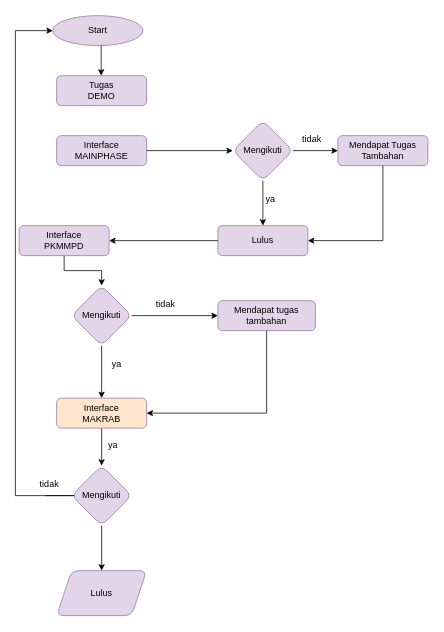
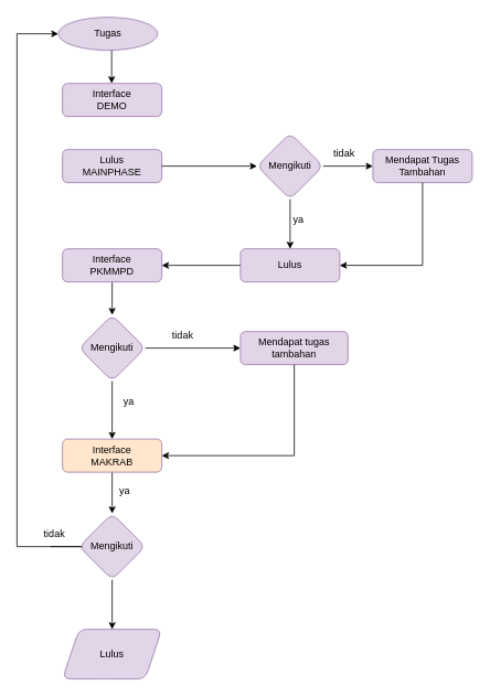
  <mxCell id="0" />
  <mxCell id="1" parent="0" />
- <mxCell id="2" value="Start" style="ellipse;whiteSpace=wrap;html=1;fillColor=#e1d5e7;strokeColor=#9673a6;" vertex="1" parent="1"><mxGeometry x="70" y="20" width="120" height="40" as="geometry" /></mxCell>
+ <mxCell id="2" value="Tugas" style="ellipse;whiteSpace=wrap;html=1;fillColor=#e1d5e7;strokeColor=#9673a6;" vertex="1" parent="1"><mxGeometry x="70" y="20" width="120" height="40" as="geometry" /></mxCell>
  <mxCell id="3" value="" style="endArrow=classic;html=1;rounded=0;" edge="1" parent="1"><mxGeometry width="50" height="50" relative="1" as="geometry"><mxPoint x="134.41" y="60" as="sourcePoint" /><mxPoint x="134.41" y="100" as="targetPoint" /></mxGeometry></mxCell>
- <mxCell id="4" value="Tugas&lt;div&gt;DEMO&lt;/div&gt;" style="rounded=1;whiteSpace=wrap;html=1;fillColor=#e1d5e7;strokeColor=#9673a6;" vertex="1" parent="1"><mxGeometry x="75" y="100" width="120" height="40" as="geometry" /></mxCell>
- <mxCell id="5" value="Interface&lt;div&gt;MAINPHASE&lt;/div&gt;" style="rounded=1;whiteSpace=wrap;html=1;fillColor=#e1d5e7;strokeColor=#9673a6;" vertex="1" parent="1"><mxGeometry x="75" y="180" width="120" height="40" as="geometry" /></mxCell>
+ <mxCell id="4" value="Interface&lt;div&gt;DEMO&lt;/div&gt;" style="rounded=1;whiteSpace=wrap;html=1;fillColor=#e1d5e7;strokeColor=#9673a6;" vertex="1" parent="1"><mxGeometry x="75" y="100" width="120" height="40" as="geometry" /></mxCell>
+ <mxCell id="5" value="Lulus&lt;div&gt;MAINPHASE&lt;/div&gt;" style="rounded=1;whiteSpace=wrap;html=1;fillColor=#e1d5e7;strokeColor=#9673a6;" vertex="1" parent="1"><mxGeometry x="75" y="180" width="120" height="40" as="geometry" /></mxCell>
  <mxCell id="6" value="" style="edgeStyle=orthogonalEdgeStyle;rounded=0;orthogonalLoop=1;jettySize=auto;html=1;" edge="1" parent="1" source="7" target="10"><mxGeometry relative="1" as="geometry" /></mxCell>
  <mxCell id="7" value="Mengikuti" style="rhombus;whiteSpace=wrap;html=1;rounded=1;fillColor=#e1d5e7;strokeColor=#9673a6;" vertex="1" parent="1"><mxGeometry x="310" y="160" width="80" height="80" as="geometry" /></mxCell>
  <mxCell id="8" value="Mendapat Tugas Tambahan" style="whiteSpace=wrap;html=1;rounded=1;fillColor=#e1d5e7;strokeColor=#9673a6;" vertex="1" parent="1"><mxGeometry x="450" y="180" width="120" height="40" as="geometry" /></mxCell>
  <mxCell id="9" value="ya" style="text;html=1;align=center;verticalAlign=middle;resizable=0;points=[];autosize=1;strokeColor=none;fillColor=none;" vertex="1" parent="1"><mxGeometry x="340" y="250" width="40" height="30" as="geometry" /></mxCell>
  <mxCell id="10" value="Lulus" style="rounded=1;whiteSpace=wrap;html=1;fillColor=#e1d5e7;strokeColor=#9673a6;" vertex="1" parent="1"><mxGeometry x="290" y="300" width="120" height="40" as="geometry" /></mxCell>
  <mxCell id="11" value="" style="endArrow=classic;html=1;rounded=0;exitX=0;exitY=0.5;exitDx=0;exitDy=0;entryX=1;entryY=0.5;entryDx=0;entryDy=0;" edge="1" parent="1" source="10" target="13"><mxGeometry width="50" height="50" relative="1" as="geometry"><mxPoint x="130" y="319.41" as="sourcePoint" /><mxPoint x="230" y="320" as="targetPoint" /></mxGeometry></mxCell>
  <mxCell id="12" value="" style="edgeStyle=orthogonalEdgeStyle;rounded=0;orthogonalLoop=1;jettySize=auto;html=1;" edge="1" parent="1" source="13" target="16"><mxGeometry relative="1" as="geometry" /></mxCell>
- <mxCell id="13" value="Interface&lt;div&gt;PKMMPD&lt;/div&gt;" style="rounded=1;whiteSpace=wrap;html=1;fillColor=#e1d5e7;strokeColor=#9673a6;" vertex="1" parent="1"><mxGeometry x="25" y="300" width="120" height="40" as="geometry" /></mxCell>
+ <mxCell id="13" value="Interface&lt;div&gt;PKMMPD&lt;/div&gt;" style="rounded=1;whiteSpace=wrap;html=1;fillColor=#e1d5e7;strokeColor=#9673a6;" vertex="1" parent="1"><mxGeometry x="75" y="300" width="120" height="40" as="geometry" /></mxCell>
  <mxCell id="14" value="" style="edgeStyle=orthogonalEdgeStyle;rounded=0;orthogonalLoop=1;jettySize=auto;html=1;" edge="1" parent="1" source="16" target="17"><mxGeometry relative="1" as="geometry" /></mxCell>
  <mxCell id="15" value="" style="edgeStyle=orthogonalEdgeStyle;rounded=0;orthogonalLoop=1;jettySize=auto;html=1;" edge="1" parent="1" source="16" target="21"><mxGeometry relative="1" as="geometry" /></mxCell>
  <mxCell id="16" value="Mengikuti" style="rhombus;whiteSpace=wrap;html=1;fillColor=#e1d5e7;strokeColor=#9673a6;rounded=1;" vertex="1" parent="1"><mxGeometry x="95" y="380" width="80" height="80" as="geometry" /></mxCell>
  <mxCell id="17" value="Mendapat tugas tambahan" style="whiteSpace=wrap;html=1;fillColor=#e1d5e7;strokeColor=#9673a6;rounded=1;" vertex="1" parent="1"><mxGeometry x="290" y="400" width="130" height="40" as="geometry" /></mxCell>
  <mxCell id="18" value="ya" style="text;html=1;align=center;verticalAlign=middle;resizable=0;points=[];autosize=1;strokeColor=none;fillColor=none;" vertex="1" parent="1"><mxGeometry x="135" y="470" width="40" height="30" as="geometry" /></mxCell>
  <mxCell id="19" value="tidak" style="text;html=1;align=center;verticalAlign=middle;resizable=0;points=[];autosize=1;strokeColor=none;fillColor=none;" vertex="1" parent="1"><mxGeometry x="390" y="170" width="50" height="30" as="geometry" /></mxCell>
  <mxCell id="20" value="" style="edgeStyle=orthogonalEdgeStyle;rounded=0;orthogonalLoop=1;jettySize=auto;html=1;" edge="1" parent="1" source="21" target="29"><mxGeometry relative="1" as="geometry" /></mxCell>
  <mxCell id="21" value="Interface&lt;div&gt;MAKRAB&lt;/div&gt;" style="whiteSpace=wrap;html=1;fillColor=#ffe6cc;strokeColor=#9673a6;rounded=1;" vertex="1" parent="1"><mxGeometry x="75" y="530" width="120" height="40" as="geometry" /></mxCell>
  <mxCell id="22" value="" style="endArrow=classic;html=1;rounded=0;entryX=1;entryY=0.5;entryDx=0;entryDy=0;exitX=0.5;exitY=1;exitDx=0;exitDy=0;" edge="1" parent="1" source="17" target="21"><mxGeometry width="50" height="50" relative="1" as="geometry"><mxPoint x="310" y="450" as="sourcePoint" /><mxPoint x="210" y="540" as="targetPoint" /><Array as="points"><mxPoint x="355" y="550" /></Array></mxGeometry></mxCell>
  <mxCell id="23" value="" style="endArrow=classic;html=1;rounded=0;" edge="1" parent="1" target="7"><mxGeometry width="50" height="50" relative="1" as="geometry"><mxPoint x="195" y="200" as="sourcePoint" /><mxPoint x="245" y="150" as="targetPoint" /></mxGeometry></mxCell>
  <mxCell id="24" value="" style="endArrow=classic;html=1;rounded=0;entryX=0;entryY=0.5;entryDx=0;entryDy=0;" edge="1" parent="1" source="7" target="8"><mxGeometry width="50" height="50" relative="1" as="geometry"><mxPoint x="400" y="200" as="sourcePoint" /><mxPoint x="430" y="150" as="targetPoint" /></mxGeometry></mxCell>
  <mxCell id="25" value="" style="endArrow=classic;html=1;rounded=0;entryX=1;entryY=0.5;entryDx=0;entryDy=0;" edge="1" parent="1" target="10"><mxGeometry width="50" height="50" relative="1" as="geometry"><mxPoint x="510" y="220" as="sourcePoint" /><mxPoint x="560" y="170" as="targetPoint" /><Array as="points"><mxPoint x="510" y="320" /></Array></mxGeometry></mxCell>
  <mxCell id="26" value="tidak" style="text;html=1;align=center;verticalAlign=middle;resizable=0;points=[];autosize=1;strokeColor=none;fillColor=none;" vertex="1" parent="1"><mxGeometry x="195" y="390" width="50" height="30" as="geometry" /></mxCell>
  <mxCell id="27" value="" style="edgeStyle=orthogonalEdgeStyle;rounded=0;orthogonalLoop=1;jettySize=auto;html=1;" edge="1" parent="1" source="29" target="30"><mxGeometry relative="1" as="geometry" /></mxCell>
  <mxCell id="28" value="" style="edgeStyle=orthogonalEdgeStyle;rounded=0;orthogonalLoop=1;jettySize=auto;html=1;" edge="1" parent="1" target="2"><mxGeometry relative="1" as="geometry"><mxPoint x="60" y="660" as="sourcePoint" /><mxPoint x="19.94" y="80" as="targetPoint" /><Array as="points"><mxPoint x="100" y="660" /><mxPoint x="20" y="660" /><mxPoint x="20" y="40" /></Array></mxGeometry></mxCell>
  <mxCell id="29" value="Mengikuti" style="rhombus;whiteSpace=wrap;html=1;fillColor=#e1d5e7;strokeColor=#9673a6;rounded=1;" vertex="1" parent="1"><mxGeometry x="95" y="620" width="80" height="80" as="geometry" /></mxCell>
  <mxCell id="30" value="Lulus" style="shape=parallelogram;perimeter=parallelogramPerimeter;whiteSpace=wrap;html=1;fixedSize=1;fillColor=#e1d5e7;strokeColor=#9673a6;rounded=1;" vertex="1" parent="1"><mxGeometry x="75" y="760" width="120" height="60" as="geometry" /></mxCell>
  <mxCell id="31" value="tidak" style="text;html=1;align=center;verticalAlign=middle;resizable=0;points=[];autosize=1;strokeColor=none;fillColor=none;" vertex="1" parent="1"><mxGeometry x="40" y="630" width="50" height="30" as="geometry" /></mxCell>
  <mxCell id="32" value="ya" style="text;html=1;align=center;verticalAlign=middle;resizable=0;points=[];autosize=1;strokeColor=none;fillColor=none;" vertex="1" parent="1"><mxGeometry x="130" y="578" width="40" height="30" as="geometry" /></mxCell>
